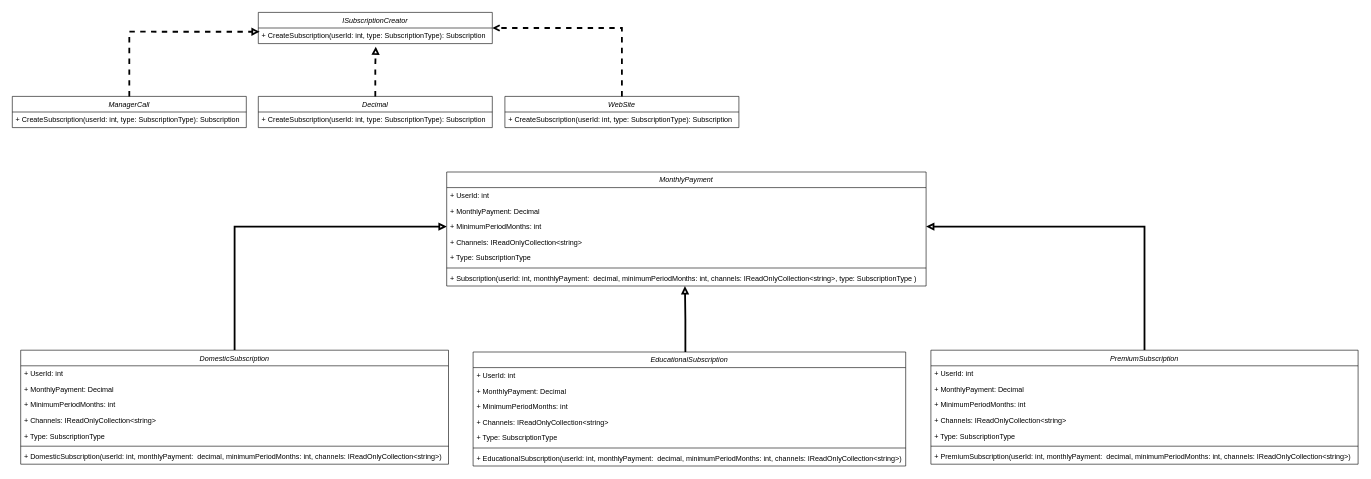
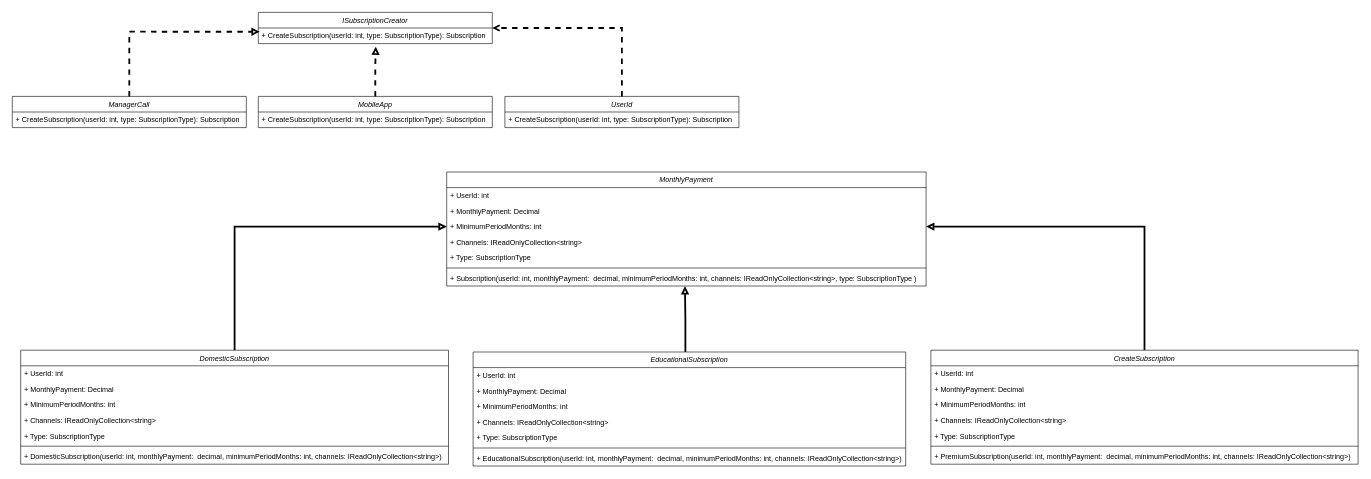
  <mxCell id="0" />
  <mxCell id="1" parent="0" />
  <mxCell id="2" value="ISubscriptionCreator" style="swimlane;fontStyle=2;align=center;verticalAlign=top;childLayout=stackLayout;horizontal=1;startSize=26;horizontalStack=0;resizeParent=1;resizeLast=0;collapsible=1;marginBottom=0;rounded=0;shadow=0;strokeWidth=1;" parent="1" vertex="1"><mxGeometry x="430" y="20" width="390" height="52" as="geometry"><mxRectangle x="230" y="140" width="160" height="26" as="alternateBounds" /></mxGeometry></mxCell>
  <mxCell id="3" value="+ CreateSubscription(userId: int, type: SubscriptionType): Subscription" style="text;align=left;verticalAlign=top;spacingLeft=4;spacingRight=4;overflow=hidden;rotatable=0;points=[[0,0.5],[1,0.5]];portConstraint=eastwest;" parent="2" vertex="1"><mxGeometry y="26" width="390" height="26" as="geometry" /></mxCell>
  <mxCell id="4" value="MonthlyPayment" style="swimlane;fontStyle=2;align=center;verticalAlign=top;childLayout=stackLayout;horizontal=1;startSize=26;horizontalStack=0;resizeParent=1;resizeLast=0;collapsible=1;marginBottom=0;rounded=0;shadow=0;strokeWidth=1;" parent="1" vertex="1"><mxGeometry x="744" y="286" width="799" height="190" as="geometry"><mxRectangle x="230" y="140" width="160" height="26" as="alternateBounds" /></mxGeometry></mxCell>
  <mxCell id="5" value="+ UserId: int" style="text;align=left;verticalAlign=top;spacingLeft=4;spacingRight=4;overflow=hidden;rotatable=0;points=[[0,0.5],[1,0.5]];portConstraint=eastwest;" parent="4" vertex="1"><mxGeometry y="26" width="799" height="26" as="geometry" /></mxCell>
  <mxCell id="6" value="+ MonthlyPayment: Decimal" style="text;align=left;verticalAlign=top;spacingLeft=4;spacingRight=4;overflow=hidden;rotatable=0;points=[[0,0.5],[1,0.5]];portConstraint=eastwest;rounded=0;shadow=0;html=0;" parent="4" vertex="1"><mxGeometry y="52" width="799" height="26" as="geometry" /></mxCell>
  <mxCell id="7" value="+ MinimumPeriodMonths: int" style="text;align=left;verticalAlign=top;spacingLeft=4;spacingRight=4;overflow=hidden;rotatable=0;points=[[0,0.5],[1,0.5]];portConstraint=eastwest;rounded=0;shadow=0;html=0;" parent="4" vertex="1"><mxGeometry y="78" width="799" height="26" as="geometry" /></mxCell>
  <mxCell id="8" value="+ Channels: IReadOnlyCollection&lt;string&gt;" style="text;align=left;verticalAlign=top;spacingLeft=4;spacingRight=4;overflow=hidden;rotatable=0;points=[[0,0.5],[1,0.5]];portConstraint=eastwest;rounded=0;shadow=0;html=0;" parent="4" vertex="1"><mxGeometry y="104" width="799" height="26" as="geometry" /></mxCell>
  <mxCell id="9" value="+ Type: SubscriptionType" style="text;align=left;verticalAlign=top;spacingLeft=4;spacingRight=4;overflow=hidden;rotatable=0;points=[[0,0.5],[1,0.5]];portConstraint=eastwest;rounded=0;shadow=0;html=0;" parent="4" vertex="1"><mxGeometry y="130" width="799" height="26" as="geometry" /></mxCell>
  <mxCell id="10" value="" style="line;html=1;strokeWidth=1;align=left;verticalAlign=middle;spacingTop=-1;spacingLeft=3;spacingRight=3;rotatable=0;labelPosition=right;points=[];portConstraint=eastwest;" parent="4" vertex="1"><mxGeometry y="156" width="799" height="8" as="geometry" /></mxCell>
  <mxCell id="11" value="+ Subscription(userId: int, monthlyPayment:  decimal, minimumPeriodMonths: int, channels: IReadOnlyCollection&lt;string&gt;, type: SubscriptionType ) " style="text;align=left;verticalAlign=top;spacingLeft=4;spacingRight=4;overflow=hidden;rotatable=0;points=[[0,0.5],[1,0.5]];portConstraint=eastwest;" parent="4" vertex="1"><mxGeometry y="164" width="799" height="26" as="geometry" /></mxCell>
  <mxCell id="12" value="ManagerCall" style="swimlane;fontStyle=2;align=center;verticalAlign=top;childLayout=stackLayout;horizontal=1;startSize=26;horizontalStack=0;resizeParent=1;resizeLast=0;collapsible=1;marginBottom=0;rounded=0;shadow=0;strokeWidth=1;" parent="1" vertex="1"><mxGeometry x="20" y="160" width="390" height="52" as="geometry"><mxRectangle x="230" y="140" width="160" height="26" as="alternateBounds" /></mxGeometry></mxCell>
  <mxCell id="13" value="+ CreateSubscription(userId: int, type: SubscriptionType): Subscription" style="text;align=left;verticalAlign=top;spacingLeft=4;spacingRight=4;overflow=hidden;rotatable=0;points=[[0,0.5],[1,0.5]];portConstraint=eastwest;" parent="12" vertex="1"><mxGeometry y="26" width="390" height="26" as="geometry" /></mxCell>
- <mxCell id="14" value="WebSite" style="swimlane;fontStyle=2;align=center;verticalAlign=top;childLayout=stackLayout;horizontal=1;startSize=26;horizontalStack=0;resizeParent=1;resizeLast=0;collapsible=1;marginBottom=0;rounded=0;shadow=0;strokeWidth=1;" parent="1" vertex="1"><mxGeometry x="841" y="160" width="390" height="52" as="geometry"><mxRectangle x="230" y="140" width="160" height="26" as="alternateBounds" /></mxGeometry></mxCell>
+ <mxCell id="14" value="UserId" style="swimlane;fontStyle=2;align=center;verticalAlign=top;childLayout=stackLayout;horizontal=1;startSize=26;horizontalStack=0;resizeParent=1;resizeLast=0;collapsible=1;marginBottom=0;rounded=0;shadow=0;strokeWidth=1;" parent="1" vertex="1"><mxGeometry x="841" y="160" width="390" height="52" as="geometry"><mxRectangle x="230" y="140" width="160" height="26" as="alternateBounds" /></mxGeometry></mxCell>
  <mxCell id="15" value="+ CreateSubscription(userId: int, type: SubscriptionType): Subscription" style="text;align=left;verticalAlign=top;spacingLeft=4;spacingRight=4;overflow=hidden;rotatable=0;points=[[0,0.5],[1,0.5]];portConstraint=eastwest;" parent="14" vertex="1"><mxGeometry y="26" width="390" height="26" as="geometry" /></mxCell>
- <mxCell id="16" value="Decimal" style="swimlane;fontStyle=2;align=center;verticalAlign=top;childLayout=stackLayout;horizontal=1;startSize=26;horizontalStack=0;resizeParent=1;resizeLast=0;collapsible=1;marginBottom=0;rounded=0;shadow=0;strokeWidth=1;" parent="1" vertex="1"><mxGeometry x="430" y="160" width="390" height="52" as="geometry"><mxRectangle x="230" y="140" width="160" height="26" as="alternateBounds" /></mxGeometry></mxCell>
+ <mxCell id="16" value="MobileApp" style="swimlane;fontStyle=2;align=center;verticalAlign=top;childLayout=stackLayout;horizontal=1;startSize=26;horizontalStack=0;resizeParent=1;resizeLast=0;collapsible=1;marginBottom=0;rounded=0;shadow=0;strokeWidth=1;" parent="1" vertex="1"><mxGeometry x="430" y="160" width="390" height="52" as="geometry"><mxRectangle x="230" y="140" width="160" height="26" as="alternateBounds" /></mxGeometry></mxCell>
  <mxCell id="17" value="+ CreateSubscription(userId: int, type: SubscriptionType): Subscription" style="text;align=left;verticalAlign=top;spacingLeft=4;spacingRight=4;overflow=hidden;rotatable=0;points=[[0,0.5],[1,0.5]];portConstraint=eastwest;" parent="16" vertex="1"><mxGeometry y="26" width="390" height="26" as="geometry" /></mxCell>
  <mxCell id="18" value="" style="edgeStyle=orthogonalEdgeStyle;rounded=0;orthogonalLoop=1;jettySize=auto;html=1;endArrow=block;endFill=0;dashed=1;strokeWidth=3;entryX=0.502;entryY=1.196;entryDx=0;entryDy=0;exitX=0.5;exitY=0;exitDx=0;exitDy=0;entryPerimeter=0;" parent="1" source="16" target="3" edge="1"><mxGeometry relative="1" as="geometry"><mxPoint x="529.97" y="124.03" as="sourcePoint" /><mxPoint x="529" y="-18.97" as="targetPoint" /><Array as="points"><mxPoint x="625" y="109" /><mxPoint x="626" y="109" /></Array></mxGeometry></mxCell>
  <mxCell id="19" value="" style="edgeStyle=orthogonalEdgeStyle;rounded=0;orthogonalLoop=1;jettySize=auto;html=1;endArrow=block;endFill=0;dashed=1;strokeWidth=3;entryX=0.006;entryY=0.24;entryDx=0;entryDy=0;exitX=0.5;exitY=0;exitDx=0;exitDy=0;entryPerimeter=0;" parent="1" source="12" target="3" edge="1"><mxGeometry relative="1" as="geometry"><mxPoint x="282" y="122" as="sourcePoint" /><mxPoint x="283" y="39" as="targetPoint" /><Array as="points"><mxPoint x="215" y="52" /></Array></mxGeometry></mxCell>
  <mxCell id="20" value="" style="edgeStyle=orthogonalEdgeStyle;rounded=0;orthogonalLoop=1;jettySize=auto;html=1;endArrow=open;endFill=0;dashed=1;strokeWidth=3;entryX=1;entryY=0.5;entryDx=0;entryDy=0;exitX=0.5;exitY=0;exitDx=0;exitDy=0;" parent="1" source="14" target="2" edge="1"><mxGeometry relative="1" as="geometry"><mxPoint x="1028" y="150" as="sourcePoint" /><mxPoint x="1245" y="42" as="targetPoint" /><Array as="points"><mxPoint x="1036" y="46" /></Array></mxGeometry></mxCell>
  <mxCell id="21" style="edgeStyle=orthogonalEdgeStyle;rounded=0;orthogonalLoop=1;jettySize=auto;html=1;entryX=0;entryY=0.5;entryDx=0;entryDy=0;strokeWidth=3;endArrow=block;endFill=0;" parent="1" source="22" target="7" edge="1"><mxGeometry relative="1" as="geometry" /></mxCell>
  <mxCell id="22" value="DomesticSubscription" style="swimlane;fontStyle=2;align=center;verticalAlign=top;childLayout=stackLayout;horizontal=1;startSize=26;horizontalStack=0;resizeParent=1;resizeLast=0;collapsible=1;marginBottom=0;rounded=0;shadow=0;strokeWidth=1;" parent="1" vertex="1"><mxGeometry x="34" y="583" width="713" height="190" as="geometry"><mxRectangle x="230" y="140" width="160" height="26" as="alternateBounds" /></mxGeometry></mxCell>
  <mxCell id="23" value="+ UserId: int" style="text;align=left;verticalAlign=top;spacingLeft=4;spacingRight=4;overflow=hidden;rotatable=0;points=[[0,0.5],[1,0.5]];portConstraint=eastwest;" parent="22" vertex="1"><mxGeometry y="26" width="713" height="26" as="geometry" /></mxCell>
  <mxCell id="24" value="+ MonthlyPayment: Decimal" style="text;align=left;verticalAlign=top;spacingLeft=4;spacingRight=4;overflow=hidden;rotatable=0;points=[[0,0.5],[1,0.5]];portConstraint=eastwest;rounded=0;shadow=0;html=0;" parent="22" vertex="1"><mxGeometry y="52" width="713" height="26" as="geometry" /></mxCell>
  <mxCell id="25" value="+ MinimumPeriodMonths: int" style="text;align=left;verticalAlign=top;spacingLeft=4;spacingRight=4;overflow=hidden;rotatable=0;points=[[0,0.5],[1,0.5]];portConstraint=eastwest;rounded=0;shadow=0;html=0;" parent="22" vertex="1"><mxGeometry y="78" width="713" height="26" as="geometry" /></mxCell>
  <mxCell id="26" value="+ Channels: IReadOnlyCollection&lt;string&gt;" style="text;align=left;verticalAlign=top;spacingLeft=4;spacingRight=4;overflow=hidden;rotatable=0;points=[[0,0.5],[1,0.5]];portConstraint=eastwest;rounded=0;shadow=0;html=0;" parent="22" vertex="1"><mxGeometry y="104" width="713" height="26" as="geometry" /></mxCell>
  <mxCell id="27" value="+ Type: SubscriptionType" style="text;align=left;verticalAlign=top;spacingLeft=4;spacingRight=4;overflow=hidden;rotatable=0;points=[[0,0.5],[1,0.5]];portConstraint=eastwest;rounded=0;shadow=0;html=0;" parent="22" vertex="1"><mxGeometry y="130" width="713" height="26" as="geometry" /></mxCell>
  <mxCell id="28" value="" style="line;html=1;strokeWidth=1;align=left;verticalAlign=middle;spacingTop=-1;spacingLeft=3;spacingRight=3;rotatable=0;labelPosition=right;points=[];portConstraint=eastwest;" parent="22" vertex="1"><mxGeometry y="156" width="713" height="8" as="geometry" /></mxCell>
  <mxCell id="29" value="+ DomesticSubscription(userId: int, monthlyPayment:  decimal, minimumPeriodMonths: int, channels: IReadOnlyCollection&lt;string&gt;) " style="text;align=left;verticalAlign=top;spacingLeft=4;spacingRight=4;overflow=hidden;rotatable=0;points=[[0,0.5],[1,0.5]];portConstraint=eastwest;" parent="22" vertex="1"><mxGeometry y="164" width="713" height="26" as="geometry" /></mxCell>
  <mxCell id="30" style="edgeStyle=orthogonalEdgeStyle;rounded=0;orthogonalLoop=1;jettySize=auto;html=1;entryX=1;entryY=0.5;entryDx=0;entryDy=0;strokeWidth=3;endArrow=block;endFill=0;" parent="1" source="31" target="7" edge="1"><mxGeometry relative="1" as="geometry" /></mxCell>
- <mxCell id="31" value="PremiumSubscription" style="swimlane;fontStyle=2;align=center;verticalAlign=top;childLayout=stackLayout;horizontal=1;startSize=26;horizontalStack=0;resizeParent=1;resizeLast=0;collapsible=1;marginBottom=0;rounded=0;shadow=0;strokeWidth=1;" parent="1" vertex="1"><mxGeometry x="1551" y="583" width="712" height="190" as="geometry"><mxRectangle x="230" y="140" width="160" height="26" as="alternateBounds" /></mxGeometry></mxCell>
+ <mxCell id="31" value="CreateSubscription" style="swimlane;fontStyle=2;align=center;verticalAlign=top;childLayout=stackLayout;horizontal=1;startSize=26;horizontalStack=0;resizeParent=1;resizeLast=0;collapsible=1;marginBottom=0;rounded=0;shadow=0;strokeWidth=1;" parent="1" vertex="1"><mxGeometry x="1551" y="583" width="712" height="190" as="geometry"><mxRectangle x="230" y="140" width="160" height="26" as="alternateBounds" /></mxGeometry></mxCell>
  <mxCell id="32" value="+ UserId: int" style="text;align=left;verticalAlign=top;spacingLeft=4;spacingRight=4;overflow=hidden;rotatable=0;points=[[0,0.5],[1,0.5]];portConstraint=eastwest;" parent="31" vertex="1"><mxGeometry y="26" width="712" height="26" as="geometry" /></mxCell>
  <mxCell id="33" value="+ MonthlyPayment: Decimal" style="text;align=left;verticalAlign=top;spacingLeft=4;spacingRight=4;overflow=hidden;rotatable=0;points=[[0,0.5],[1,0.5]];portConstraint=eastwest;rounded=0;shadow=0;html=0;" parent="31" vertex="1"><mxGeometry y="52" width="712" height="26" as="geometry" /></mxCell>
  <mxCell id="34" value="+ MinimumPeriodMonths: int" style="text;align=left;verticalAlign=top;spacingLeft=4;spacingRight=4;overflow=hidden;rotatable=0;points=[[0,0.5],[1,0.5]];portConstraint=eastwest;rounded=0;shadow=0;html=0;" parent="31" vertex="1"><mxGeometry y="78" width="712" height="26" as="geometry" /></mxCell>
  <mxCell id="35" value="+ Channels: IReadOnlyCollection&lt;string&gt;" style="text;align=left;verticalAlign=top;spacingLeft=4;spacingRight=4;overflow=hidden;rotatable=0;points=[[0,0.5],[1,0.5]];portConstraint=eastwest;rounded=0;shadow=0;html=0;" parent="31" vertex="1"><mxGeometry y="104" width="712" height="26" as="geometry" /></mxCell>
  <mxCell id="36" value="+ Type: SubscriptionType" style="text;align=left;verticalAlign=top;spacingLeft=4;spacingRight=4;overflow=hidden;rotatable=0;points=[[0,0.5],[1,0.5]];portConstraint=eastwest;rounded=0;shadow=0;html=0;" parent="31" vertex="1"><mxGeometry y="130" width="712" height="26" as="geometry" /></mxCell>
  <mxCell id="37" value="" style="line;html=1;strokeWidth=1;align=left;verticalAlign=middle;spacingTop=-1;spacingLeft=3;spacingRight=3;rotatable=0;labelPosition=right;points=[];portConstraint=eastwest;" parent="31" vertex="1"><mxGeometry y="156" width="712" height="8" as="geometry" /></mxCell>
  <mxCell id="38" value="+ PremiumSubscription(userId: int, monthlyPayment:  decimal, minimumPeriodMonths: int, channels: IReadOnlyCollection&lt;string&gt;) " style="text;align=left;verticalAlign=top;spacingLeft=4;spacingRight=4;overflow=hidden;rotatable=0;points=[[0,0.5],[1,0.5]];portConstraint=eastwest;" parent="31" vertex="1"><mxGeometry y="164" width="712" height="26" as="geometry" /></mxCell>
  <mxCell id="39" value="EducationalSubscription" style="swimlane;fontStyle=2;align=center;verticalAlign=top;childLayout=stackLayout;horizontal=1;startSize=26;horizontalStack=0;resizeParent=1;resizeLast=0;collapsible=1;marginBottom=0;rounded=0;shadow=0;strokeWidth=1;" parent="1" vertex="1"><mxGeometry x="788" y="586" width="721" height="190" as="geometry"><mxRectangle x="230" y="140" width="160" height="26" as="alternateBounds" /></mxGeometry></mxCell>
  <mxCell id="40" value="+ UserId: int" style="text;align=left;verticalAlign=top;spacingLeft=4;spacingRight=4;overflow=hidden;rotatable=0;points=[[0,0.5],[1,0.5]];portConstraint=eastwest;" parent="39" vertex="1"><mxGeometry y="26" width="721" height="26" as="geometry" /></mxCell>
  <mxCell id="41" value="+ MonthlyPayment: Decimal" style="text;align=left;verticalAlign=top;spacingLeft=4;spacingRight=4;overflow=hidden;rotatable=0;points=[[0,0.5],[1,0.5]];portConstraint=eastwest;rounded=0;shadow=0;html=0;" parent="39" vertex="1"><mxGeometry y="52" width="721" height="26" as="geometry" /></mxCell>
  <mxCell id="42" value="+ MinimumPeriodMonths: int" style="text;align=left;verticalAlign=top;spacingLeft=4;spacingRight=4;overflow=hidden;rotatable=0;points=[[0,0.5],[1,0.5]];portConstraint=eastwest;rounded=0;shadow=0;html=0;" parent="39" vertex="1"><mxGeometry y="78" width="721" height="26" as="geometry" /></mxCell>
  <mxCell id="43" value="+ Channels: IReadOnlyCollection&lt;string&gt;" style="text;align=left;verticalAlign=top;spacingLeft=4;spacingRight=4;overflow=hidden;rotatable=0;points=[[0,0.5],[1,0.5]];portConstraint=eastwest;rounded=0;shadow=0;html=0;" parent="39" vertex="1"><mxGeometry y="104" width="721" height="26" as="geometry" /></mxCell>
  <mxCell id="44" value="+ Type: SubscriptionType" style="text;align=left;verticalAlign=top;spacingLeft=4;spacingRight=4;overflow=hidden;rotatable=0;points=[[0,0.5],[1,0.5]];portConstraint=eastwest;rounded=0;shadow=0;html=0;" parent="39" vertex="1"><mxGeometry y="130" width="721" height="26" as="geometry" /></mxCell>
  <mxCell id="45" value="" style="line;html=1;strokeWidth=1;align=left;verticalAlign=middle;spacingTop=-1;spacingLeft=3;spacingRight=3;rotatable=0;labelPosition=right;points=[];portConstraint=eastwest;" parent="39" vertex="1"><mxGeometry y="156" width="721" height="8" as="geometry" /></mxCell>
  <mxCell id="46" value="+ EducationalSubscription(userId: int, monthlyPayment:  decimal, minimumPeriodMonths: int, channels: IReadOnlyCollection&lt;string&gt;) " style="text;align=left;verticalAlign=top;spacingLeft=4;spacingRight=4;overflow=hidden;rotatable=0;points=[[0,0.5],[1,0.5]];portConstraint=eastwest;" parent="39" vertex="1"><mxGeometry y="164" width="721" height="26" as="geometry" /></mxCell>
  <mxCell id="47" style="edgeStyle=orthogonalEdgeStyle;rounded=0;orthogonalLoop=1;jettySize=auto;html=1;exitX=0.5;exitY=0;exitDx=0;exitDy=0;strokeWidth=3;endArrow=block;endFill=0;entryX=0.497;entryY=1.008;entryDx=0;entryDy=0;entryPerimeter=0;" parent="1" target="11" edge="1"><mxGeometry relative="1" as="geometry"><Array as="points"><mxPoint x="1142" y="531" /></Array><mxPoint x="1141.8" y="586" as="sourcePoint" /><mxPoint x="1286" y="531" as="targetPoint" /></mxGeometry></mxCell>
